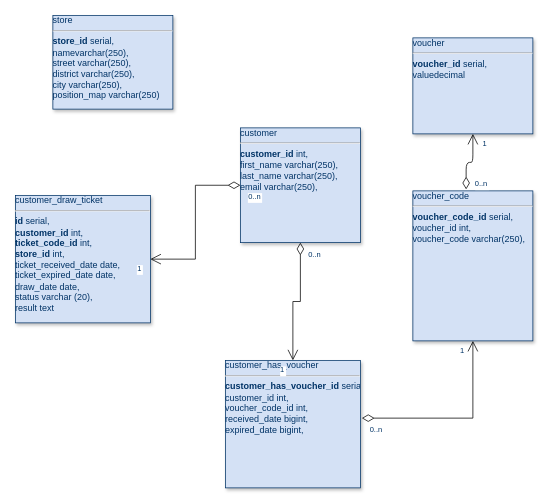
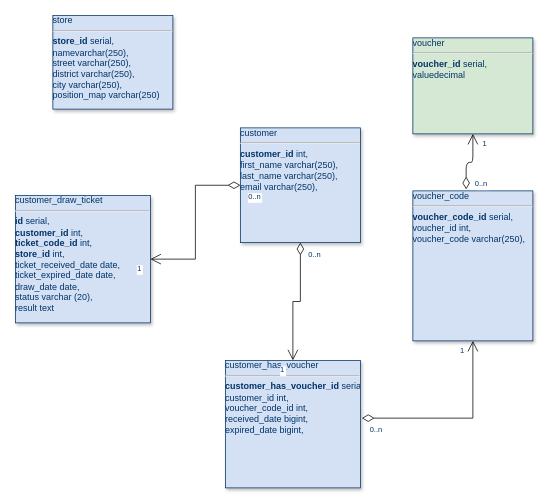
  <mxCell id="0" />
  <mxCell id="1" parent="0" />
  <mxCell id="2" value="&lt;div&gt;customer&lt;/div&gt;&lt;hr&gt;&lt;div&gt;&lt;div&gt;&lt;b&gt;customer_id &lt;/b&gt;&lt;span&gt;int&lt;/span&gt;,&lt;/div&gt;&lt;div&gt;   first_name &lt;span&gt;varchar&lt;/span&gt;(&lt;span&gt;250&lt;/span&gt;),&lt;/div&gt;&lt;div&gt;   last_name &lt;span&gt;varchar&lt;/span&gt;(&lt;span&gt;250&lt;/span&gt;),&lt;/div&gt;&lt;div&gt;   email &lt;span&gt;varchar&lt;/span&gt;(&lt;span&gt;250&lt;/span&gt;),&lt;/div&gt;&lt;/div&gt;" style="verticalAlign=top;align=left;overflow=fill;fontSize=12;fontFamily=Helvetica;html=1;strokeColor=#003366;shadow=1;fillColor=#D4E1F5;fontColor=#003366" vertex="1" parent="1"><mxGeometry x="320" y="170" width="160" height="153" as="geometry" /></mxCell>
  <mxCell id="3" value="&lt;div&gt;customer_has_voucher&lt;/div&gt;&lt;hr&gt;&lt;div&gt;&lt;div&gt;&lt;b&gt;customer_has_voucher_id &lt;/b&gt;&lt;span&gt;serial&lt;/span&gt;,&lt;/div&gt;&lt;div&gt;   customer_id &lt;span&gt;int&lt;/span&gt;,&lt;/div&gt;&lt;div&gt;   voucher_code_id &lt;span&gt;int&lt;/span&gt;,&lt;/div&gt;&lt;div&gt;   received_date &lt;span&gt;bigint&lt;/span&gt;,&lt;/div&gt;&lt;div&gt;   expired_date &lt;span&gt;bigint&lt;/span&gt;,&lt;/div&gt;&lt;/div&gt;" style="verticalAlign=top;align=left;overflow=fill;fontSize=12;fontFamily=Helvetica;html=1;strokeColor=#003366;shadow=1;fillColor=#D4E1F5;fontColor=#003366" vertex="1" parent="1"><mxGeometry x="300" y="480" width="180" height="170" as="geometry" /></mxCell>
  <mxCell id="4" value="&lt;div&gt;customer_draw_ticket&lt;/div&gt;&lt;hr&gt;&lt;div&gt;&lt;div&gt;&lt;b&gt;id &lt;/b&gt;&lt;span&gt;serial&lt;/span&gt;,&lt;/div&gt;&lt;div&gt;&lt;b&gt;   customer_id&lt;/b&gt; &lt;span&gt;int&lt;/span&gt;,&lt;/div&gt;&lt;div&gt;&lt;b&gt;   ticket_code_id&lt;/b&gt; &lt;span&gt;int&lt;/span&gt;,&lt;/div&gt;&lt;div&gt;&lt;b&gt;store_id&lt;/b&gt; int,&lt;/div&gt;&lt;div&gt;ticket_received_date &lt;span&gt;date&lt;/span&gt;,&lt;/div&gt;&lt;div&gt;ticket_expired_date &lt;span&gt;date&lt;/span&gt;,&lt;/div&gt;&lt;/div&gt;&lt;div&gt;draw_date date,&lt;/div&gt;&lt;div&gt;status varchar (20),&lt;/div&gt;&lt;div&gt;result text&lt;/div&gt;" style="verticalAlign=top;align=left;overflow=fill;fontSize=12;fontFamily=Helvetica;html=1;strokeColor=#003366;shadow=1;fillColor=#D4E1F5;fontColor=#003366" vertex="1" parent="1"><mxGeometry x="20" y="260" width="180" height="170" as="geometry" /></mxCell>
- <mxCell id="5" value="&lt;div&gt;voucher&lt;/div&gt;&lt;hr&gt;&lt;div&gt;&lt;div&gt;&lt;div&gt;&lt;b&gt;voucher_id &lt;/b&gt;&lt;span&gt;serial&lt;/span&gt;,&lt;/div&gt;&lt;div&gt;&lt;span&gt;value&lt;/span&gt;&lt;span&gt;decimal&lt;/span&gt;&lt;/div&gt;&lt;/div&gt;&lt;/div&gt;" style="verticalAlign=top;align=left;overflow=fill;fontSize=12;fontFamily=Helvetica;html=1;strokeColor=#003366;shadow=1;fillColor=#D4E1F5;fontColor=#003366" vertex="1" parent="1"><mxGeometry x="550" y="50" width="160" height="128" as="geometry" /></mxCell>
+ <mxCell id="5" value="&lt;div&gt;voucher&lt;/div&gt;&lt;hr&gt;&lt;div&gt;&lt;div&gt;&lt;div&gt;&lt;b&gt;voucher_id &lt;/b&gt;&lt;span&gt;serial&lt;/span&gt;,&lt;/div&gt;&lt;div&gt;&lt;span&gt;value&lt;/span&gt;&lt;span&gt;decimal&lt;/span&gt;&lt;/div&gt;&lt;/div&gt;&lt;/div&gt;" style="verticalAlign=top;align=left;overflow=fill;fontSize=12;fontFamily=Helvetica;html=1;strokeColor=#003366;shadow=1;fillColor=#d5e8d4;fontColor=#003366;" vertex="1" parent="1"><mxGeometry x="550" y="50" width="160" height="128" as="geometry" /></mxCell>
  <mxCell id="6" value="&lt;div&gt;&lt;div&gt;voucher_code&lt;/div&gt;&lt;/div&gt;&lt;hr&gt;&lt;div&gt;&lt;div&gt;&lt;div&gt;&lt;b&gt;voucher_code_id &lt;/b&gt;&lt;span&gt;serial&lt;/span&gt;,&lt;/div&gt;&lt;div&gt;   voucher_id &lt;span&gt;int&lt;/span&gt;,&lt;/div&gt;&lt;div&gt;   voucher_code &lt;span&gt;varchar&lt;/span&gt;(&lt;span&gt;250&lt;/span&gt;),&lt;/div&gt;&lt;/div&gt;&lt;/div&gt;" style="verticalAlign=top;align=left;overflow=fill;fontSize=12;fontFamily=Helvetica;html=1;strokeColor=#003366;shadow=1;fillColor=#D4E1F5;fontColor=#003366" vertex="1" parent="1"><mxGeometry x="550" y="254" width="160" height="200" as="geometry" /></mxCell>
  <mxCell id="7" value="&lt;div&gt;store&lt;/div&gt;&lt;hr&gt;&lt;div&gt;&lt;div&gt;&lt;b&gt;store_id &lt;/b&gt;&lt;span&gt;serial&lt;/span&gt;,&lt;/div&gt;&lt;div&gt;&lt;span&gt;name&lt;/span&gt;&lt;span&gt;varchar&lt;/span&gt;(&lt;span&gt;250&lt;/span&gt;),&lt;/div&gt;&lt;div&gt;   street &lt;span&gt;varchar&lt;/span&gt;(&lt;span&gt;250&lt;/span&gt;),&lt;/div&gt;&lt;div&gt;   district &lt;span&gt;varchar&lt;/span&gt;(&lt;span&gt;250&lt;/span&gt;),&lt;/div&gt;&lt;div&gt;   city &lt;span&gt;varchar&lt;/span&gt;(&lt;span&gt;250&lt;/span&gt;),&lt;/div&gt;&lt;div&gt;   position_map &lt;span&gt;varchar&lt;/span&gt;(&lt;span&gt;250&lt;/span&gt;)&lt;/div&gt;&lt;/div&gt;" style="verticalAlign=top;align=left;overflow=fill;fontSize=12;fontFamily=Helvetica;html=1;strokeColor=#003366;shadow=1;fillColor=#D4E1F5;fontColor=#003366" vertex="1" parent="1"><mxGeometry x="70" y="20" width="160" height="125" as="geometry" /></mxCell>
  <mxCell id="8" value="" style="endArrow=open;endSize=12;startArrow=diamondThin;startSize=14;startFill=0;edgeStyle=orthogonalEdgeStyle;exitX=0.444;exitY=-0.01;exitDx=0;exitDy=0;exitPerimeter=0;entryX=0.5;entryY=1;entryDx=0;entryDy=0;" edge="1" parent="1" source="6" target="5"><mxGeometry x="824.36" y="641.5" as="geometry"><mxPoint x="262" y="324" as="sourcePoint" /><mxPoint x="271" y="209.5" as="targetPoint" /></mxGeometry></mxCell>
  <mxCell id="9" value="0..n" style="resizable=0;align=left;verticalAlign=top;labelBackgroundColor=#ffffff;fontSize=10;strokeColor=#003366;shadow=1;fillColor=#D4E1F5;fontColor=#003366" connectable="0" vertex="1" parent="8"><mxGeometry x="-1" relative="1" as="geometry"><mxPoint x="10" y="-20" as="offset" /></mxGeometry></mxCell>
  <mxCell id="10" value="1" style="resizable=0;align=right;verticalAlign=top;labelBackgroundColor=#ffffff;fontSize=10;strokeColor=#003366;shadow=1;fillColor=#D4E1F5;fontColor=#003366" connectable="0" vertex="1" parent="8"><mxGeometry x="1" relative="1" as="geometry"><mxPoint x="20" as="offset" /></mxGeometry></mxCell>
  <mxCell id="11" value="" style="endArrow=open;endSize=12;startArrow=diamondThin;startSize=14;startFill=0;edgeStyle=orthogonalEdgeStyle;rounded=0;entryX=0.5;entryY=1;entryDx=0;entryDy=0;exitX=1.011;exitY=0.453;exitDx=0;exitDy=0;exitPerimeter=0;" edge="1" parent="1" source="3" target="6"><mxGeometry x="614.36" y="485.5" as="geometry"><mxPoint x="640" y="580" as="sourcePoint" /><mxPoint x="271" y="522" as="targetPoint" /></mxGeometry></mxCell>
  <mxCell id="12" value="0..n" style="resizable=0;align=left;verticalAlign=top;labelBackgroundColor=#ffffff;fontSize=10;strokeColor=#003366;shadow=1;fillColor=#D4E1F5;fontColor=#003366" connectable="0" vertex="1" parent="11"><mxGeometry x="-1" relative="1" as="geometry"><mxPoint x="8.92" y="3.04" as="offset" /></mxGeometry></mxCell>
  <mxCell id="13" value="1" style="resizable=0;align=right;verticalAlign=top;labelBackgroundColor=#ffffff;fontSize=10;strokeColor=#003366;shadow=1;fillColor=#D4E1F5;fontColor=#003366" connectable="0" vertex="1" parent="11"><mxGeometry x="1" relative="1" as="geometry"><mxPoint x="-10" as="offset" /></mxGeometry></mxCell>
  <mxCell id="14" value="" style="endArrow=open;endSize=12;startArrow=diamondThin;startSize=14;startFill=0;edgeStyle=orthogonalEdgeStyle;rounded=0;entryX=1;entryY=0.5;entryDx=0;entryDy=0;exitX=0;exitY=0.5;exitDx=0;exitDy=0;" edge="1" parent="1" source="2" target="4"><mxGeometry x="624.36" y="495.5" as="geometry"><mxPoint x="352" y="500" as="sourcePoint" /><mxPoint x="322" y="290" as="targetPoint" /></mxGeometry></mxCell>
  <mxCell id="15" value="0..n" style="resizable=0;align=left;verticalAlign=top;labelBackgroundColor=#ffffff;fontSize=10;strokeColor=#003366;shadow=1;fillColor=#D4E1F5;fontColor=#003366" connectable="0" vertex="1" parent="14"><mxGeometry x="-1" relative="1" as="geometry"><mxPoint x="8.92" y="3.04" as="offset" /></mxGeometry></mxCell>
  <mxCell id="16" value="1" style="resizable=0;align=right;verticalAlign=top;labelBackgroundColor=#ffffff;fontSize=10;strokeColor=#003366;shadow=1;fillColor=#D4E1F5;fontColor=#003366" connectable="0" vertex="1" parent="14"><mxGeometry x="1" relative="1" as="geometry"><mxPoint x="-10" as="offset" /></mxGeometry></mxCell>
  <mxCell id="17" value="" style="endArrow=open;endSize=12;startArrow=diamondThin;startSize=14;startFill=0;edgeStyle=orthogonalEdgeStyle;rounded=0;exitX=0.5;exitY=1;exitDx=0;exitDy=0;" edge="1" parent="1" source="2" target="3"><mxGeometry x="634.36" y="505.5" as="geometry"><mxPoint x="345" y="671.5" as="sourcePoint" /><mxPoint x="291" y="542" as="targetPoint" /></mxGeometry></mxCell>
  <mxCell id="18" value="0..n" style="resizable=0;align=left;verticalAlign=top;labelBackgroundColor=#ffffff;fontSize=10;strokeColor=#003366;shadow=1;fillColor=#D4E1F5;fontColor=#003366" connectable="0" vertex="1" parent="17"><mxGeometry x="-1" relative="1" as="geometry"><mxPoint x="8.92" y="3.04" as="offset" /></mxGeometry></mxCell>
  <mxCell id="19" value="1" style="resizable=0;align=right;verticalAlign=top;labelBackgroundColor=#ffffff;fontSize=10;strokeColor=#003366;shadow=1;fillColor=#D4E1F5;fontColor=#003366" connectable="0" vertex="1" parent="17"><mxGeometry x="1" relative="1" as="geometry"><mxPoint x="-10" as="offset" /></mxGeometry></mxCell>
